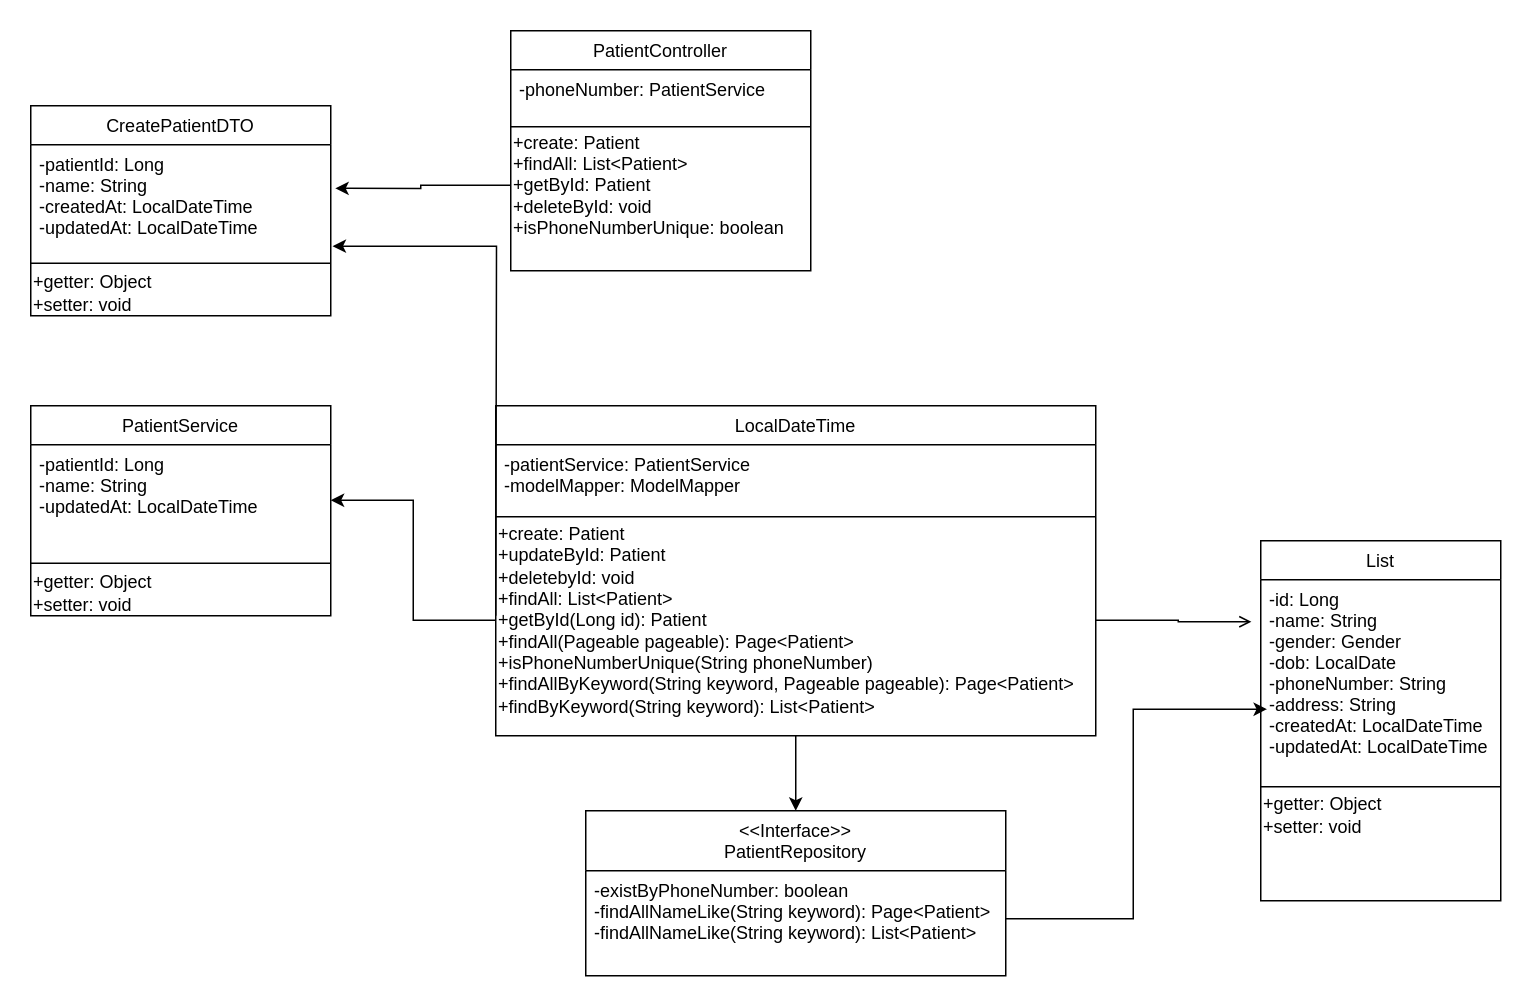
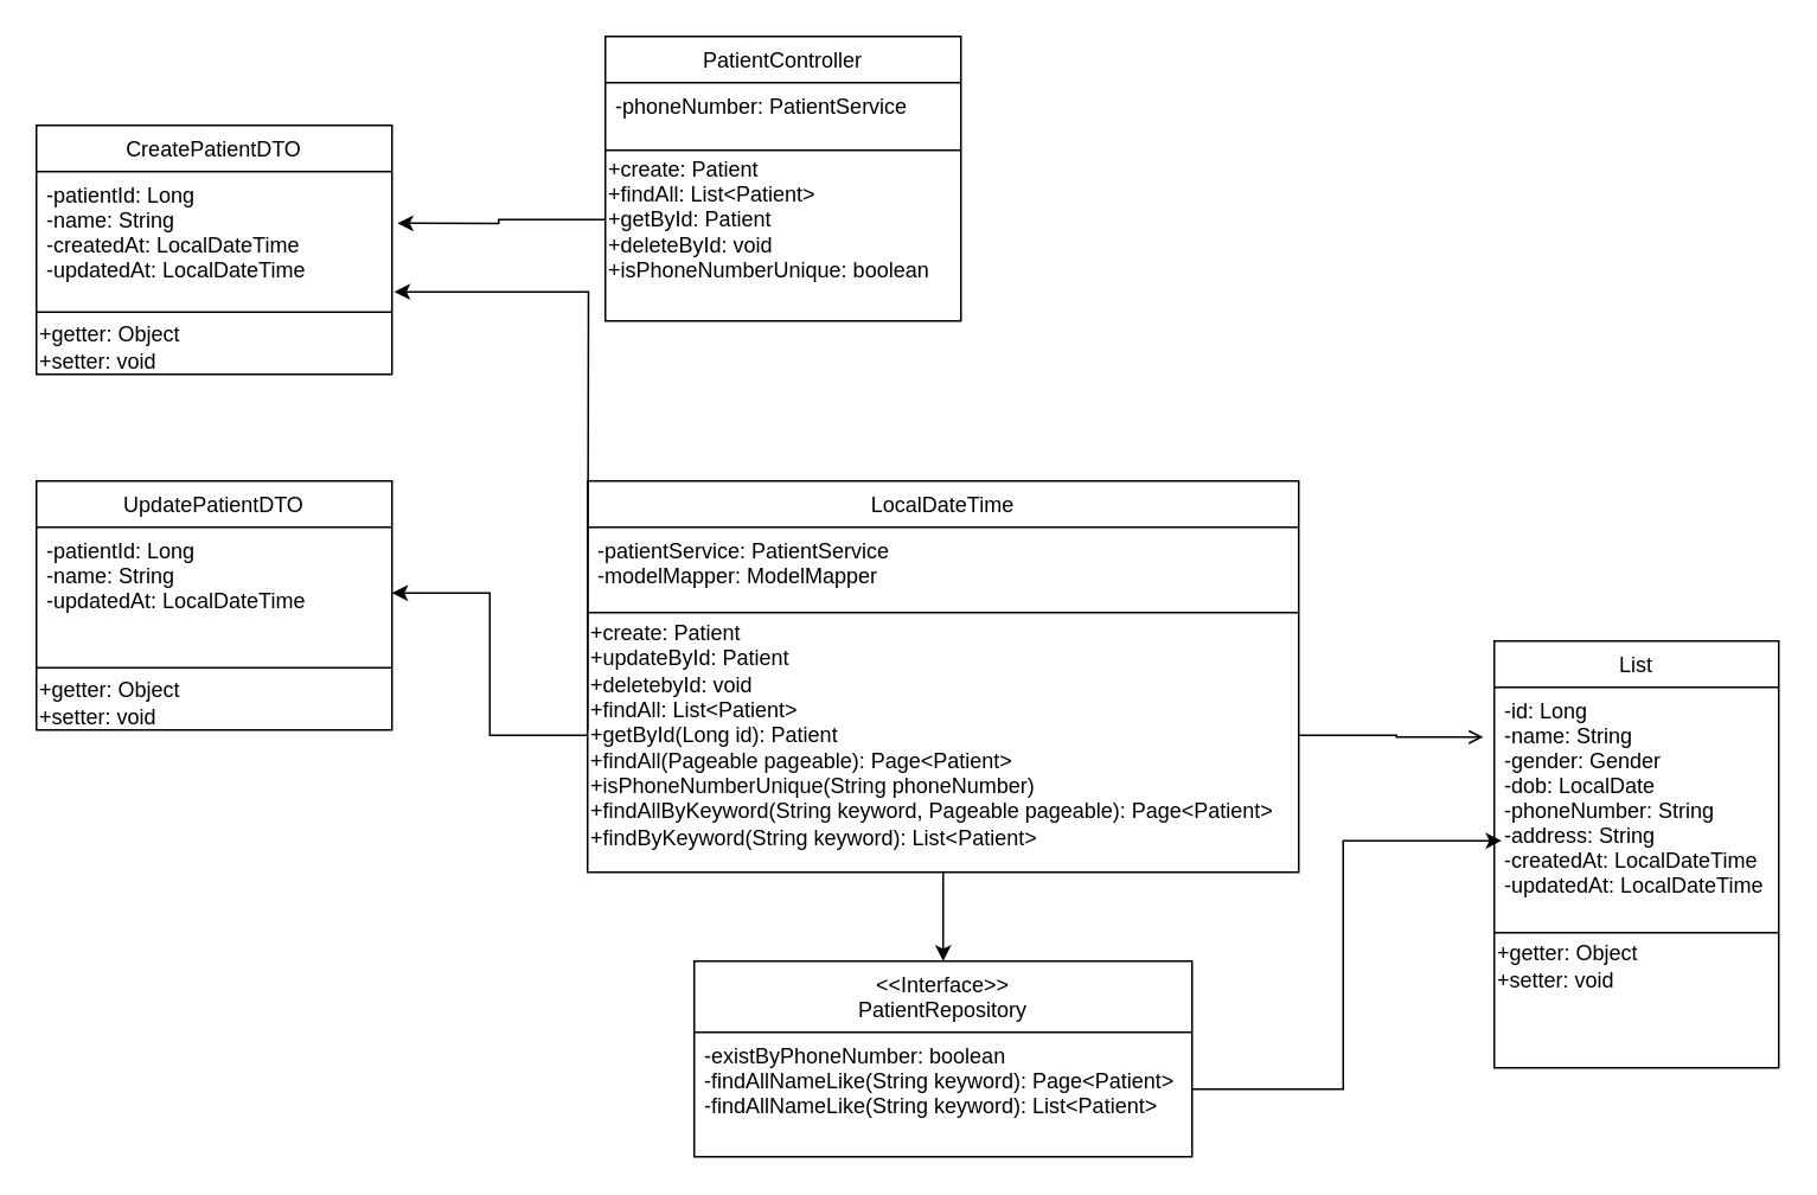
  <mxCell id="0" />
  <mxCell id="1" parent="0" />
  <mxCell id="2" value="List" style="swimlane;fontStyle=0;align=center;verticalAlign=top;childLayout=stackLayout;horizontal=1;startSize=26;horizontalStack=0;resizeParent=1;resizeLast=0;collapsible=1;marginBottom=0;rounded=0;shadow=0;strokeWidth=1;" parent="1" vertex="1"><mxGeometry x="840" y="360" width="160" height="240" as="geometry"><mxRectangle x="130" y="380" width="160" height="26" as="alternateBounds" /></mxGeometry></mxCell>
  <mxCell id="3" value="-id: Long&#10;-name: String&#10;-gender: Gender&#10;-dob: LocalDate&#10;-phoneNumber: String&#10;-address: String&#10;-createdAt: LocalDateTime&#10;-updatedAt: LocalDateTime" style="text;align=left;verticalAlign=top;spacingLeft=4;spacingRight=4;overflow=hidden;rotatable=0;points=[[0,0.5],[1,0.5]];portConstraint=eastwest;" parent="2" vertex="1"><mxGeometry y="26" width="160" height="134" as="geometry" /></mxCell>
  <mxCell id="4" value="" style="line;html=1;strokeWidth=1;align=left;verticalAlign=middle;spacingTop=-1;spacingLeft=3;spacingRight=3;rotatable=0;labelPosition=right;points=[];portConstraint=eastwest;" parent="2" vertex="1"><mxGeometry y="160" width="160" height="8" as="geometry" /></mxCell>
  <mxCell id="5" value="+getter: Object&lt;br&gt;+setter: void" style="text;html=1;align=left;verticalAlign=middle;resizable=0;points=[];autosize=1;strokeColor=none;" vertex="1" parent="2"><mxGeometry y="168" width="160" height="30" as="geometry" /></mxCell>
  <mxCell id="6" value="&lt;&lt;Interface&gt;&gt;&#10;PatientRepository&#10;" style="swimlane;fontStyle=0;align=center;verticalAlign=top;childLayout=stackLayout;horizontal=1;startSize=40;horizontalStack=0;resizeParent=1;resizeLast=0;collapsible=1;marginBottom=0;rounded=0;shadow=0;strokeWidth=1;" parent="1" vertex="1"><mxGeometry x="390" y="540" width="280" height="110" as="geometry"><mxRectangle x="340" y="380" width="170" height="26" as="alternateBounds" /></mxGeometry></mxCell>
  <mxCell id="7" value="-existByPhoneNumber: boolean&#10;-findAllNameLike(String keyword): Page&lt;Patient&gt;&#10;-findAllNameLike(String keyword): List&lt;Patient&gt;&#10;&#10;" style="text;align=left;verticalAlign=top;spacingLeft=4;spacingRight=4;overflow=hidden;rotatable=0;points=[[0,0.5],[1,0.5]];portConstraint=eastwest;" parent="6" vertex="1"><mxGeometry y="40" width="280" height="64" as="geometry" /></mxCell>
  <mxCell id="8" value="CreatePatientDTO" style="swimlane;fontStyle=0;align=center;verticalAlign=top;childLayout=stackLayout;horizontal=1;startSize=26;horizontalStack=0;resizeParent=1;resizeLast=0;collapsible=1;marginBottom=0;rounded=0;shadow=0;strokeWidth=1;" vertex="1" parent="1"><mxGeometry x="20" y="70" width="200" height="140" as="geometry"><mxRectangle x="340" y="380" width="170" height="26" as="alternateBounds" /></mxGeometry></mxCell>
  <mxCell id="9" value="-patientId: Long&#10;-name: String&#10;-createdAt: LocalDateTime&#10;-updatedAt: LocalDateTime&#10;" style="text;align=left;verticalAlign=top;spacingLeft=4;spacingRight=4;overflow=hidden;rotatable=0;points=[[0,0.5],[1,0.5]];portConstraint=eastwest;" vertex="1" parent="8"><mxGeometry y="26" width="200" height="74" as="geometry" /></mxCell>
  <mxCell id="10" value="" style="line;html=1;strokeWidth=1;align=left;verticalAlign=middle;spacingTop=-1;spacingLeft=3;spacingRight=3;rotatable=0;labelPosition=right;points=[];portConstraint=eastwest;" vertex="1" parent="8"><mxGeometry y="100" width="200" height="10" as="geometry" /></mxCell>
  <mxCell id="11" value="+getter: Object&lt;br&gt;+setter: void" style="text;html=1;align=left;verticalAlign=middle;resizable=0;points=[];autosize=1;strokeColor=none;" vertex="1" parent="8"><mxGeometry y="110" width="200" height="30" as="geometry" /></mxCell>
- <mxCell id="12" value="PatientService" style="swimlane;fontStyle=0;align=center;verticalAlign=top;childLayout=stackLayout;horizontal=1;startSize=26;horizontalStack=0;resizeParent=1;resizeLast=0;collapsible=1;marginBottom=0;rounded=0;shadow=0;strokeWidth=1;" vertex="1" parent="1"><mxGeometry x="20" y="270" width="200" height="140" as="geometry"><mxRectangle x="340" y="380" width="170" height="26" as="alternateBounds" /></mxGeometry></mxCell>
+ <mxCell id="12" value="UpdatePatientDTO" style="swimlane;fontStyle=0;align=center;verticalAlign=top;childLayout=stackLayout;horizontal=1;startSize=26;horizontalStack=0;resizeParent=1;resizeLast=0;collapsible=1;marginBottom=0;rounded=0;shadow=0;strokeWidth=1;" vertex="1" parent="1"><mxGeometry x="20" y="270" width="200" height="140" as="geometry"><mxRectangle x="340" y="380" width="170" height="26" as="alternateBounds" /></mxGeometry></mxCell>
  <mxCell id="13" value="-patientId: Long&#10;-name: String&#10;-updatedAt: LocalDateTime&#10;" style="text;align=left;verticalAlign=top;spacingLeft=4;spacingRight=4;overflow=hidden;rotatable=0;points=[[0,0.5],[1,0.5]];portConstraint=eastwest;" vertex="1" parent="12"><mxGeometry y="26" width="200" height="74" as="geometry" /></mxCell>
  <mxCell id="14" value="" style="line;html=1;strokeWidth=1;align=left;verticalAlign=middle;spacingTop=-1;spacingLeft=3;spacingRight=3;rotatable=0;labelPosition=right;points=[];portConstraint=eastwest;" vertex="1" parent="12"><mxGeometry y="100" width="200" height="10" as="geometry" /></mxCell>
  <mxCell id="15" value="+getter: Object&lt;br&gt;+setter: void" style="text;html=1;align=left;verticalAlign=middle;resizable=0;points=[];autosize=1;strokeColor=none;" vertex="1" parent="12"><mxGeometry y="110" width="200" height="30" as="geometry" /></mxCell>
  <mxCell id="16" style="edgeStyle=orthogonalEdgeStyle;rounded=0;orthogonalLoop=1;jettySize=auto;html=1;entryX=0.5;entryY=0;entryDx=0;entryDy=0;endArrow=classic;endFill=1;" edge="1" parent="1" source="17" target="6"><mxGeometry relative="1" as="geometry" /></mxCell>
  <mxCell id="17" value="LocalDateTime" style="swimlane;fontStyle=0;align=center;verticalAlign=top;childLayout=stackLayout;horizontal=1;startSize=26;horizontalStack=0;resizeParent=1;resizeLast=0;collapsible=1;marginBottom=0;rounded=0;shadow=0;strokeWidth=1;" vertex="1" parent="1"><mxGeometry x="330" y="270" width="400" height="220" as="geometry"><mxRectangle x="340" y="380" width="170" height="26" as="alternateBounds" /></mxGeometry></mxCell>
  <mxCell id="18" value="-patientService: PatientService&#10;-modelMapper: ModelMapper&#10;" style="text;align=left;verticalAlign=top;spacingLeft=4;spacingRight=4;overflow=hidden;rotatable=0;points=[[0,0.5],[1,0.5]];portConstraint=eastwest;" vertex="1" parent="17"><mxGeometry y="26" width="400" height="44" as="geometry" /></mxCell>
  <mxCell id="19" value="" style="line;html=1;strokeWidth=1;align=left;verticalAlign=middle;spacingTop=-1;spacingLeft=3;spacingRight=3;rotatable=0;labelPosition=right;points=[];portConstraint=eastwest;" vertex="1" parent="17"><mxGeometry y="70" width="400" height="8" as="geometry" /></mxCell>
  <mxCell id="20" value="+create: Patient&lt;br&gt;+updateById: Patient&lt;br&gt;+deletebyId: void&lt;br&gt;+findAll: List&amp;lt;Patient&amp;gt;&lt;br&gt;+getById(Long id): Patient&lt;br&gt;+findAll(Pageable pageable): Page&amp;lt;Patient&amp;gt;&lt;br&gt;+isPhoneNumberUnique(String phoneNumber)&lt;br&gt;+findAllByKeyword(String keyword, Pageable pageable): Page&amp;lt;Patient&amp;gt;&lt;br&gt;+findByKeyword(String keyword): List&amp;lt;Patient&amp;gt;" style="text;html=1;align=left;verticalAlign=middle;resizable=0;points=[];autosize=1;strokeColor=none;" vertex="1" parent="17"><mxGeometry y="78" width="400" height="130" as="geometry" /></mxCell>
  <mxCell id="21" value="PatientController" style="swimlane;fontStyle=0;align=center;verticalAlign=top;childLayout=stackLayout;horizontal=1;startSize=26;horizontalStack=0;resizeParent=1;resizeLast=0;collapsible=1;marginBottom=0;rounded=0;shadow=0;strokeWidth=1;" vertex="1" parent="1"><mxGeometry x="340" y="20" width="200" height="160" as="geometry"><mxRectangle x="340" y="380" width="170" height="26" as="alternateBounds" /></mxGeometry></mxCell>
  <mxCell id="22" value="-phoneNumber: PatientService&#10;" style="text;align=left;verticalAlign=top;spacingLeft=4;spacingRight=4;overflow=hidden;rotatable=0;points=[[0,0.5],[1,0.5]];portConstraint=eastwest;" vertex="1" parent="21"><mxGeometry y="26" width="200" height="34" as="geometry" /></mxCell>
  <mxCell id="23" value="" style="line;html=1;strokeWidth=1;align=left;verticalAlign=middle;spacingTop=-1;spacingLeft=3;spacingRight=3;rotatable=0;labelPosition=right;points=[];portConstraint=eastwest;" vertex="1" parent="21"><mxGeometry y="60" width="200" height="8" as="geometry" /></mxCell>
  <mxCell id="24" value="+create: Patient&lt;br&gt;+findAll: List&amp;lt;Patient&amp;gt;&lt;br&gt;+getById: Patient&lt;br&gt;+deleteById: void&lt;br&gt;+isPhoneNumberUnique: boolean" style="text;html=1;align=left;verticalAlign=middle;resizable=0;points=[];autosize=1;strokeColor=none;" vertex="1" parent="21"><mxGeometry y="68" width="200" height="70" as="geometry" /></mxCell>
  <mxCell id="25" style="edgeStyle=orthogonalEdgeStyle;rounded=0;orthogonalLoop=1;jettySize=auto;html=1;entryX=-0.039;entryY=0.209;entryDx=0;entryDy=0;entryPerimeter=0;endArrow=open;endFill=0;" edge="1" parent="1" source="20" target="3"><mxGeometry relative="1" as="geometry" /></mxCell>
  <mxCell id="26" style="edgeStyle=orthogonalEdgeStyle;rounded=0;orthogonalLoop=1;jettySize=auto;html=1;entryX=0.026;entryY=0.644;entryDx=0;entryDy=0;entryPerimeter=0;endArrow=classic;endFill=1;" edge="1" parent="1" source="7" target="3"><mxGeometry relative="1" as="geometry" /></mxCell>
  <mxCell id="27" style="edgeStyle=orthogonalEdgeStyle;rounded=0;orthogonalLoop=1;jettySize=auto;html=1;entryX=1.015;entryY=0.393;entryDx=0;entryDy=0;entryPerimeter=0;endArrow=classic;endFill=1;" edge="1" parent="1" source="24" target="9"><mxGeometry relative="1" as="geometry" /></mxCell>
  <mxCell id="28" style="edgeStyle=orthogonalEdgeStyle;rounded=0;orthogonalLoop=1;jettySize=auto;html=1;entryX=1.006;entryY=0.914;entryDx=0;entryDy=0;entryPerimeter=0;endArrow=classic;endFill=1;" edge="1" parent="1" target="9"><mxGeometry relative="1" as="geometry"><mxPoint x="330" y="410" as="sourcePoint" /></mxGeometry></mxCell>
  <mxCell id="29" style="edgeStyle=orthogonalEdgeStyle;rounded=0;orthogonalLoop=1;jettySize=auto;html=1;entryX=1;entryY=0.5;entryDx=0;entryDy=0;endArrow=classic;endFill=1;" edge="1" parent="1" source="20" target="13"><mxGeometry relative="1" as="geometry" /></mxCell>
